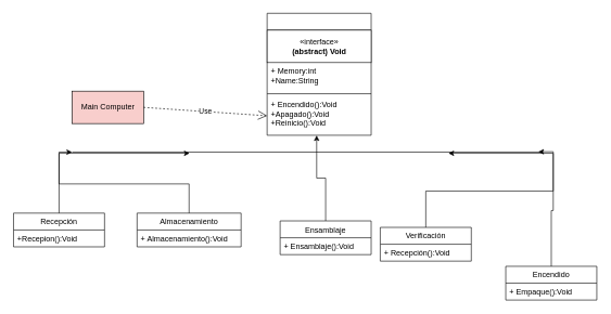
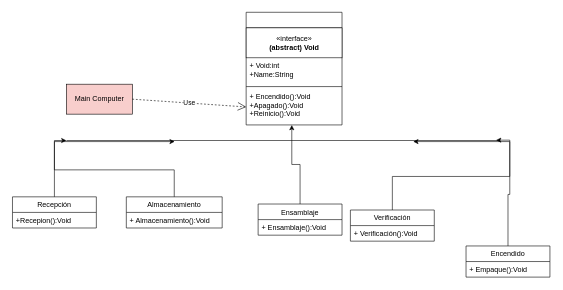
  <mxCell id="0" />
  <mxCell id="1" parent="0" />
  <mxCell id="2" style="edgeStyle=orthogonalEdgeStyle;rounded=0;orthogonalLoop=1;jettySize=auto;html=1;exitX=0.5;exitY=0;exitDx=0;exitDy=0;" parent="1" source="10" target="9" edge="1"><mxGeometry relative="1" as="geometry" /></mxCell>
  <mxCell id="3" style="edgeStyle=orthogonalEdgeStyle;rounded=0;orthogonalLoop=1;jettySize=auto;html=1;exitX=0.5;exitY=0;exitDx=0;exitDy=0;entryX=0.251;entryY=0.725;entryDx=0;entryDy=0;entryPerimeter=0;" parent="1" source="4" target="9" edge="1"><mxGeometry relative="1" as="geometry" /></mxCell>
  <mxCell id="4" value="Almacenamiento" style="swimlane;fontStyle=0;childLayout=stackLayout;horizontal=1;startSize=26;fillColor=none;horizontalStack=0;resizeParent=1;resizeParentMax=0;resizeLast=0;collapsible=1;marginBottom=0;" parent="1" vertex="1"><mxGeometry x="210" y="328" width="160" height="52" as="geometry" /></mxCell>
  <mxCell id="5" value="+ Almacenamiento():Void" style="text;strokeColor=none;fillColor=none;align=left;verticalAlign=top;spacingLeft=4;spacingRight=4;overflow=hidden;rotatable=0;points=[[0,0.5],[1,0.5]];portConstraint=eastwest;" parent="4" vertex="1"><mxGeometry y="26" width="160" height="26" as="geometry" /></mxCell>
  <mxCell id="6" style="edgeStyle=orthogonalEdgeStyle;rounded=0;orthogonalLoop=1;jettySize=auto;html=1;exitX=0.5;exitY=0;exitDx=0;exitDy=0;entryX=0.476;entryY=1.003;entryDx=0;entryDy=0;entryPerimeter=0;" parent="1" source="7" target="22" edge="1"><mxGeometry relative="1" as="geometry" /></mxCell>
  <mxCell id="7" value="Ensamblaje" style="swimlane;fontStyle=0;childLayout=stackLayout;horizontal=1;startSize=26;fillColor=none;horizontalStack=0;resizeParent=1;resizeParentMax=0;resizeLast=0;collapsible=1;marginBottom=0;" parent="1" vertex="1"><mxGeometry x="430" y="340" width="140" height="52" as="geometry" /></mxCell>
  <mxCell id="8" value="+ Ensamblaje():Void" style="text;strokeColor=none;fillColor=none;align=left;verticalAlign=top;spacingLeft=4;spacingRight=4;overflow=hidden;rotatable=0;points=[[0,0.5],[1,0.5]];portConstraint=eastwest;" parent="7" vertex="1"><mxGeometry y="26" width="140" height="26" as="geometry" /></mxCell>
  <mxCell id="9" value="" style="line;strokeWidth=1;fillColor=none;align=left;verticalAlign=middle;spacingTop=-1;spacingLeft=3;spacingRight=3;rotatable=0;labelPosition=right;points=[];portConstraint=eastwest;" parent="1" vertex="1"><mxGeometry x="110" y="230" width="720" height="8" as="geometry" /></mxCell>
  <mxCell id="10" value="Recepción" style="swimlane;fontStyle=0;childLayout=stackLayout;horizontal=1;startSize=26;fillColor=none;horizontalStack=0;resizeParent=1;resizeParentMax=0;resizeLast=0;collapsible=1;marginBottom=0;" parent="1" vertex="1"><mxGeometry x="20" y="328" width="140" height="52" as="geometry" /></mxCell>
  <mxCell id="11" value="+Recepion():Void" style="text;strokeColor=none;fillColor=none;align=left;verticalAlign=top;spacingLeft=4;spacingRight=4;overflow=hidden;rotatable=0;points=[[0,0.5],[1,0.5]];portConstraint=eastwest;" parent="10" vertex="1"><mxGeometry y="26" width="140" height="26" as="geometry" /></mxCell>
  <mxCell id="12" style="edgeStyle=orthogonalEdgeStyle;rounded=0;orthogonalLoop=1;jettySize=auto;html=1;exitX=0.5;exitY=0;exitDx=0;exitDy=0;entryX=0.804;entryY=0.725;entryDx=0;entryDy=0;entryPerimeter=0;" parent="1" source="13" target="9" edge="1"><mxGeometry relative="1" as="geometry" /></mxCell>
  <mxCell id="13" value="Verificación" style="swimlane;fontStyle=0;childLayout=stackLayout;horizontal=1;startSize=26;fillColor=none;horizontalStack=0;resizeParent=1;resizeParentMax=0;resizeLast=0;collapsible=1;marginBottom=0;" parent="1" vertex="1"><mxGeometry x="584" y="350" width="140" height="52" as="geometry" /></mxCell>
- <mxCell id="14" value="+ Recepción():Void" style="text;strokeColor=none;fillColor=none;align=left;verticalAlign=top;spacingLeft=4;spacingRight=4;overflow=hidden;rotatable=0;points=[[0,0.5],[1,0.5]];portConstraint=eastwest;" parent="13" vertex="1"><mxGeometry y="26" width="140" height="26" as="geometry" /></mxCell>
+ <mxCell id="14" value="+ Verificación():Void" style="text;strokeColor=none;fillColor=none;align=left;verticalAlign=top;spacingLeft=4;spacingRight=4;overflow=hidden;rotatable=0;points=[[0,0.5],[1,0.5]];portConstraint=eastwest;" parent="13" vertex="1"><mxGeometry y="26" width="140" height="26" as="geometry" /></mxCell>
  <mxCell id="15" style="edgeStyle=orthogonalEdgeStyle;rounded=0;orthogonalLoop=1;jettySize=auto;html=1;exitX=0.5;exitY=0;exitDx=0;exitDy=0;entryX=0.996;entryY=0.425;entryDx=0;entryDy=0;entryPerimeter=0;" parent="1" source="16" target="9" edge="1"><mxGeometry relative="1" as="geometry" /></mxCell>
  <mxCell id="16" value="Encendido" style="swimlane;fontStyle=0;childLayout=stackLayout;horizontal=1;startSize=26;fillColor=none;horizontalStack=0;resizeParent=1;resizeParentMax=0;resizeLast=0;collapsible=1;marginBottom=0;" parent="1" vertex="1"><mxGeometry x="777" y="410" width="140" height="52" as="geometry" /></mxCell>
  <mxCell id="17" value="+ Empaque():Void" style="text;strokeColor=none;fillColor=none;align=left;verticalAlign=top;spacingLeft=4;spacingRight=4;overflow=hidden;rotatable=0;points=[[0,0.5],[1,0.5]];portConstraint=eastwest;" parent="16" vertex="1"><mxGeometry y="26" width="140" height="26" as="geometry" /></mxCell>
  <mxCell id="18" value="" style="swimlane;fontStyle=1;align=center;verticalAlign=top;childLayout=stackLayout;horizontal=1;startSize=26;horizontalStack=0;resizeParent=1;resizeParentMax=0;resizeLast=0;collapsible=1;marginBottom=0;" parent="1" vertex="1"><mxGeometry x="410" y="20" width="160" height="188" as="geometry" /></mxCell>
  <mxCell id="19" value="«interface»&lt;br&gt;&lt;span style=&quot;font-weight: 700&quot;&gt;(abstract) Void&lt;/span&gt;" style="html=1;" parent="18" vertex="1"><mxGeometry y="26" width="160" height="50" as="geometry" /></mxCell>
- <mxCell id="20" value="+ Memory:int&#10;+Name:String" style="text;strokeColor=none;fillColor=none;align=left;verticalAlign=top;spacingLeft=4;spacingRight=4;overflow=hidden;rotatable=0;points=[[0,0.5],[1,0.5]];portConstraint=eastwest;" parent="18" vertex="1"><mxGeometry y="76" width="160" height="44" as="geometry" /></mxCell>
+ <mxCell id="20" value="+ Void:int&#10;+Name:String" style="text;strokeColor=none;fillColor=none;align=left;verticalAlign=top;spacingLeft=4;spacingRight=4;overflow=hidden;rotatable=0;points=[[0,0.5],[1,0.5]];portConstraint=eastwest;" parent="18" vertex="1"><mxGeometry y="76" width="160" height="44" as="geometry" /></mxCell>
  <mxCell id="21" value="" style="line;strokeWidth=1;fillColor=none;align=left;verticalAlign=middle;spacingTop=-1;spacingLeft=3;spacingRight=3;rotatable=0;labelPosition=right;points=[];portConstraint=eastwest;" parent="18" vertex="1"><mxGeometry y="120" width="160" height="8" as="geometry" /></mxCell>
  <mxCell id="22" value="+ Encendido():Void&#10;+Apagado():Void&#10;+Reinicio():Void" style="text;strokeColor=none;fillColor=none;align=left;verticalAlign=top;spacingLeft=4;spacingRight=4;overflow=hidden;rotatable=0;points=[[0,0.5],[1,0.5]];portConstraint=eastwest;" parent="18" vertex="1"><mxGeometry y="128" width="160" height="60" as="geometry" /></mxCell>
  <mxCell id="23" value="Main Computer" style="html=1;fillColor=#f8cecc;" parent="1" vertex="1"><mxGeometry x="110" y="140" width="110" height="50" as="geometry" /></mxCell>
  <mxCell id="24" value="Use" style="endArrow=open;endSize=12;dashed=1;html=1;exitX=1;exitY=0.5;exitDx=0;exitDy=0;entryX=0;entryY=0.5;entryDx=0;entryDy=0;" parent="1" source="23" target="22" edge="1"><mxGeometry width="160" relative="1" as="geometry"><mxPoint x="230" y="120" as="sourcePoint" /><mxPoint x="390" y="120" as="targetPoint" /></mxGeometry></mxCell>
